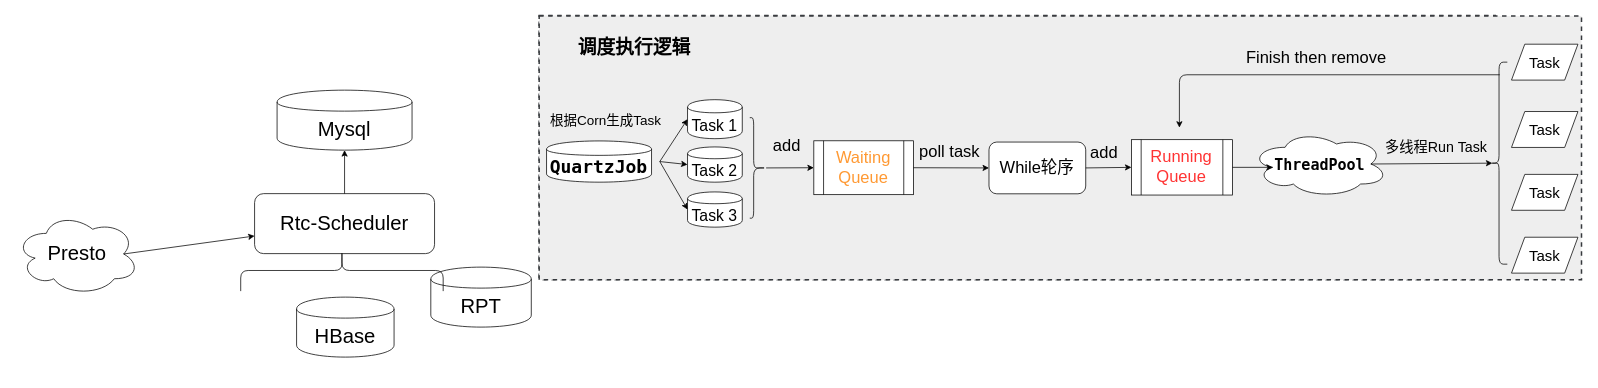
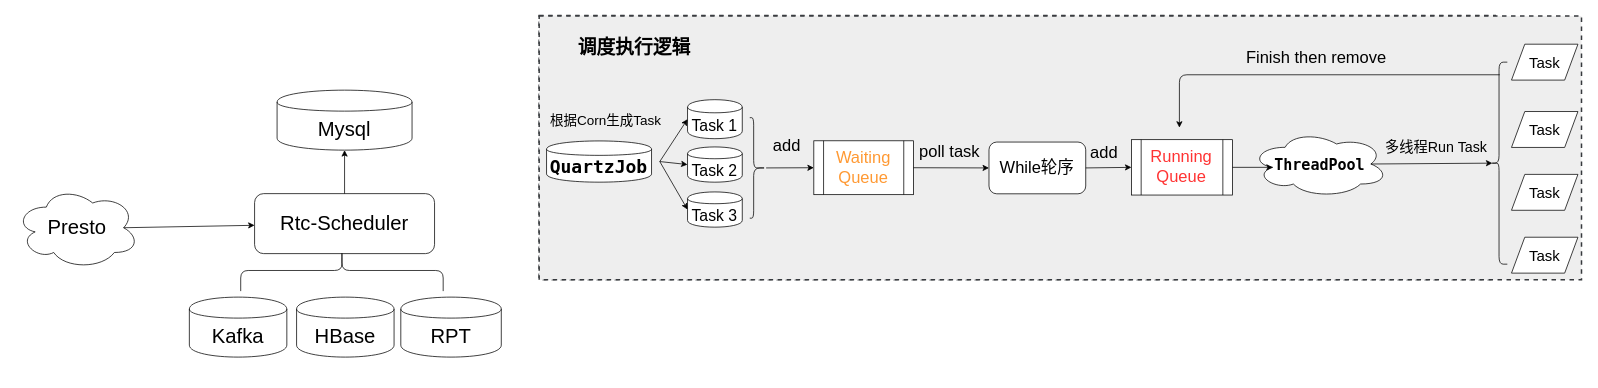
  <mxCell id="0" />
  <mxCell id="1" parent="0" />
  <mxCell id="2" value="&lt;font style=&quot;font-size: 27px&quot;&gt;Rtc-&lt;span style=&quot;font-family: &amp;#34;microsoft yahei&amp;#34; , &amp;#34;arial&amp;#34; , &amp;#34;helvetica&amp;#34; , sans-serif ; text-align: left ; background-color: rgb(255 , 255 , 255)&quot;&gt;Scheduler&lt;/span&gt;&lt;/font&gt;" style="rounded=1;whiteSpace=wrap;html=1;" vertex="1" parent="1"><mxGeometry x="339" y="257.5" width="240" height="80" as="geometry" /></mxCell>
  <mxCell id="3" value="&lt;font style=&quot;font-size: 27px&quot;&gt;Mysql&lt;/font&gt;" style="shape=cylinder;whiteSpace=wrap;html=1;boundedLbl=1;backgroundOutline=1;" vertex="1" parent="1"><mxGeometry x="369" y="119.5" width="180" height="80" as="geometry" /></mxCell>
- <mxCell id="4" value="&lt;font style=&quot;font-size: 27px&quot;&gt;Presto&lt;/font&gt;" style="ellipse;shape=cloud;whiteSpace=wrap;html=1;" vertex="1" parent="1"><mxGeometry x="20" y="283" width="165" height="110" as="geometry" /></mxCell>
+ <mxCell id="4" value="&lt;font style=&quot;font-size: 27px&quot;&gt;Presto&lt;/font&gt;" style="ellipse;shape=cloud;whiteSpace=wrap;html=1;" vertex="1" parent="1"><mxGeometry x="20" y="248" width="165" height="110" as="geometry" /></mxCell>
+ <mxCell id="5" value="&lt;font style=&quot;font-size: 27px&quot;&gt;Kafka&lt;/font&gt;" style="shape=cylinder;whiteSpace=wrap;html=1;boundedLbl=1;backgroundOutline=1;" vertex="1" parent="1"><mxGeometry x="252" y="395.5" width="130" height="80" as="geometry" /></mxCell>
  <mxCell id="6" value="&lt;font style=&quot;font-size: 27px&quot;&gt;HBase&lt;/font&gt;" style="shape=cylinder;whiteSpace=wrap;html=1;boundedLbl=1;backgroundOutline=1;" vertex="1" parent="1"><mxGeometry x="395" y="395.5" width="130" height="80" as="geometry" /></mxCell>
- <mxCell id="7" value="&lt;font style=&quot;font-size: 27px&quot;&gt;RPT&lt;/font&gt;" style="shape=cylinder;whiteSpace=wrap;html=1;boundedLbl=1;backgroundOutline=1;" vertex="1" parent="1"><mxGeometry x="574" y="355.5" width="134" height="80" as="geometry" /></mxCell>
+ <mxCell id="7" value="&lt;font style=&quot;font-size: 27px&quot;&gt;RPT&lt;/font&gt;" style="shape=cylinder;whiteSpace=wrap;html=1;boundedLbl=1;backgroundOutline=1;" vertex="1" parent="1"><mxGeometry x="534" y="395.5" width="134" height="80" as="geometry" /></mxCell>
  <mxCell id="8" value="" style="group" vertex="1" connectable="0" parent="1"><mxGeometry x="718.5" y="20" width="1390" height="352.5" as="geometry" /></mxCell>
  <mxCell id="9" value="" style="rounded=0;whiteSpace=wrap;html=1;strokeWidth=2;fillColor=#eeeeee;dashed=1;strokeColor=#36393d;" vertex="1" parent="8"><mxGeometry width="1275" height="352" as="geometry" /></mxCell>
  <mxCell id="10" value="&lt;font style=&quot;font-size: 25px&quot;&gt;&lt;b&gt;调度执行逻辑&lt;/b&gt;&lt;/font&gt;" style="text;html=1;strokeColor=none;fillColor=none;align=center;verticalAlign=middle;whiteSpace=wrap;rounded=0;dashed=1;" vertex="1" parent="8"><mxGeometry x="31.017" y="29.932" width="190.53" height="23.946" as="geometry" /></mxCell>
  <mxCell id="11" value="&lt;font style=&quot;font-size: 22px&quot;&gt;Waiting Queue&lt;/font&gt;" style="shape=process;whiteSpace=wrap;html=1;backgroundOutline=1;" vertex="1" parent="8"><mxGeometry x="365.259" y="166.548" width="132.928" height="71.837" as="geometry" /></mxCell>
  <mxCell id="12" value="&lt;font style=&quot;font-size: 14px&quot;&gt;While轮序&lt;/font&gt;" style="rounded=1;whiteSpace=wrap;html=1;" vertex="1" parent="8"><mxGeometry x="575.862" y="166.728" width="129" height="69" as="geometry" /></mxCell>
  <mxCell id="13" value="" style="endArrow=classic;html=1;exitX=1;exitY=0.5;exitDx=0;exitDy=0;entryX=0;entryY=0.5;entryDx=0;entryDy=0;" edge="1" parent="8" source="11" target="12"><mxGeometry width="50" height="50" relative="1" as="geometry"><mxPoint x="441.139" y="131.102" as="sourcePoint" /><mxPoint x="496.525" y="71.238" as="targetPoint" /></mxGeometry></mxCell>
  <mxCell id="14" value="Running Queue" style="shape=process;whiteSpace=wrap;html=1;backgroundOutline=1;" vertex="1" parent="8"><mxGeometry x="738.304" y="155.048" width="132.928" height="71.837" as="geometry" /></mxCell>
  <mxCell id="15" value="&lt;font style=&quot;font-size: 14px&quot;&gt;poll task&lt;/font&gt;" style="text;html=1;strokeColor=none;fillColor=none;align=center;verticalAlign=middle;whiteSpace=wrap;rounded=0;" vertex="1" parent="8"><mxGeometry x="498.187" y="160.435" width="77.541" height="23.946" as="geometry" /></mxCell>
  <mxCell id="16" value="" style="endArrow=classic;html=1;exitX=1;exitY=0.5;exitDx=0;exitDy=0;entryX=0;entryY=0.5;entryDx=0;entryDy=0;" edge="1" parent="8" source="12" target="14"><mxGeometry width="50" height="50" relative="1" as="geometry"><mxPoint x="693.994" y="131.102" as="sourcePoint" /><mxPoint x="749.381" y="71.238" as="targetPoint" /></mxGeometry></mxCell>
  <mxCell id="17" value="&lt;span style=&quot;font-size: 14px&quot;&gt;add&lt;/span&gt;" style="text;html=1;strokeColor=none;fillColor=none;align=center;verticalAlign=middle;whiteSpace=wrap;rounded=0;" vertex="1" parent="8"><mxGeometry x="662.424" y="160.435" width="77.541" height="23.946" as="geometry" /></mxCell>
  <mxCell id="18" value="&lt;pre&gt;&lt;b&gt;&lt;font&gt;ThreadPool&lt;/font&gt;&lt;/b&gt;&lt;/pre&gt;" style="ellipse;shape=cloud;whiteSpace=wrap;html=1;" vertex="1" parent="8"><mxGeometry x="896.709" y="143.075" width="132.928" height="95.782" as="geometry" /></mxCell>
  <mxCell id="19" value="" style="endArrow=classic;html=1;exitX=1;exitY=0.5;exitDx=0;exitDy=0;" edge="1" parent="8" source="14"><mxGeometry width="50" height="50" relative="1" as="geometry"><mxPoint x="882.309" y="131.102" as="sourcePoint" /><mxPoint x="904.464" y="190.966" as="targetPoint" /></mxGeometry></mxCell>
  <mxCell id="20" value="Task" style="shape=parallelogram;perimeter=parallelogramPerimeter;whiteSpace=wrap;html=1;" vertex="1" parent="8"><mxGeometry x="1295.642" y="37.728" width="88.619" height="47.891" as="geometry" /></mxCell>
  <mxCell id="21" value="Task" style="shape=parallelogram;perimeter=parallelogramPerimeter;whiteSpace=wrap;html=1;" vertex="1" parent="8"><mxGeometry x="1295.642" y="127.524" width="88.619" height="47.891" as="geometry" /></mxCell>
  <mxCell id="22" value="Task" style="shape=parallelogram;perimeter=parallelogramPerimeter;whiteSpace=wrap;html=1;" vertex="1" parent="8"><mxGeometry x="1295.642" y="211.333" width="88.619" height="47.891" as="geometry" /></mxCell>
  <mxCell id="23" value="Task" style="shape=parallelogram;perimeter=parallelogramPerimeter;whiteSpace=wrap;html=1;" vertex="1" parent="8"><mxGeometry x="1295.642" y="295.143" width="88.619" height="47.891" as="geometry" /></mxCell>
  <mxCell id="24" value="" style="shape=curlyBracket;whiteSpace=wrap;html=1;rounded=1;strokeWidth=1;" vertex="1" parent="8"><mxGeometry x="1267.949" y="61.673" width="22.155" height="269.388" as="geometry" /></mxCell>
  <mxCell id="25" value="" style="edgeStyle=orthogonalEdgeStyle;rounded=0;orthogonalLoop=1;jettySize=auto;html=1;" edge="1" parent="8"><mxGeometry relative="1" as="geometry"><mxPoint x="1026.314" y="189.769" as="sourcePoint" /><mxPoint x="1137.087" y="189.769" as="targetPoint" /></mxGeometry></mxCell>
  <mxCell id="26" value="&lt;span style=&quot;font-size: 14px&quot;&gt;多线程Run Task&lt;/span&gt;" style="text;html=1;strokeColor=none;fillColor=none;align=center;verticalAlign=middle;whiteSpace=wrap;rounded=0;" vertex="1" parent="8"><mxGeometry x="1013.021" y="152.653" width="144.005" height="23.946" as="geometry" /></mxCell>
  <mxCell id="27" value="" style="edgeStyle=segmentEdgeStyle;endArrow=classic;html=1;" edge="1" parent="8"><mxGeometry width="50" height="50" relative="1" as="geometry"><mxPoint x="1149.826" y="79.619" as="sourcePoint" /><mxPoint x="804.768" y="149.061" as="targetPoint" /></mxGeometry></mxCell>
  <mxCell id="28" value="&lt;span style=&quot;font-size: 14px&quot;&gt;Finish then remove&lt;/span&gt;" style="text;html=1;strokeColor=none;fillColor=none;align=center;verticalAlign=middle;whiteSpace=wrap;rounded=0;" vertex="1" parent="8"><mxGeometry x="876.77" y="53.279" width="144.005" height="23.946" as="geometry" /></mxCell>
  <mxCell id="29" value="&lt;pre&gt;&lt;font size=&quot;1&quot;&gt;&lt;b style=&quot;font-size: 24px&quot;&gt;QuartzJob&lt;/b&gt;&lt;/font&gt;&lt;/pre&gt;" style="shape=cylinder;whiteSpace=wrap;html=1;boundedLbl=1;backgroundOutline=1;strokeWidth=1;" vertex="1" parent="8"><mxGeometry x="8.862" y="166.728" width="140" height="55" as="geometry" /></mxCell>
  <mxCell id="30" value="&lt;font style=&quot;font-size: 21px&quot;&gt;Task 1&lt;/font&gt;" style="shape=cylinder;whiteSpace=wrap;html=1;boundedLbl=1;backgroundOutline=1;strokeWidth=1;" vertex="1" parent="8"><mxGeometry x="196.862" y="111.728" width="73" height="52" as="geometry" /></mxCell>
  <mxCell id="31" value="&lt;span style=&quot;font-size: 21px&quot;&gt;Task 2&lt;/span&gt;" style="shape=cylinder;whiteSpace=wrap;html=1;boundedLbl=1;backgroundOutline=1;strokeWidth=1;" vertex="1" parent="8"><mxGeometry x="196.862" y="174.728" width="73" height="47" as="geometry" /></mxCell>
  <mxCell id="32" value="&lt;span style=&quot;font-size: 21px&quot;&gt;Task 3&lt;/span&gt;" style="shape=cylinder;whiteSpace=wrap;html=1;boundedLbl=1;backgroundOutline=1;strokeWidth=1;" vertex="1" parent="8"><mxGeometry x="196.862" y="234.728" width="73" height="47" as="geometry" /></mxCell>
  <mxCell id="33" value="" style="endArrow=classic;html=1;exitX=1;exitY=0.5;exitDx=0;exitDy=0;entryX=0;entryY=0.5;entryDx=0;entryDy=0;" edge="1" parent="8" target="30"><mxGeometry width="50" height="50" relative="1" as="geometry"><mxPoint x="159.862" y="194.228" as="sourcePoint" /><mxPoint x="174.944" y="137.088" as="targetPoint" /></mxGeometry></mxCell>
  <mxCell id="34" value="" style="endArrow=classic;html=1;exitX=1;exitY=0.5;exitDx=0;exitDy=0;entryX=0;entryY=0.5;entryDx=0;entryDy=0;" edge="1" parent="8" target="31"><mxGeometry width="50" height="50" relative="1" as="geometry"><mxPoint x="159.862" y="194.228" as="sourcePoint" /><mxPoint x="219.412" y="160.35" as="targetPoint" /></mxGeometry></mxCell>
  <mxCell id="35" value="" style="endArrow=classic;html=1;exitX=1;exitY=0.5;exitDx=0;exitDy=0;entryX=0;entryY=0.5;entryDx=0;entryDy=0;" edge="1" parent="8" target="32"><mxGeometry width="50" height="50" relative="1" as="geometry"><mxPoint x="159.862" y="194.228" as="sourcePoint" /><mxPoint x="219.254" y="201.741" as="targetPoint" /></mxGeometry></mxCell>
  <mxCell id="36" value="&lt;font style=&quot;font-size: 18px&quot;&gt;根据Corn生成Task&lt;/font&gt;" style="text;html=1;strokeColor=none;fillColor=none;align=center;verticalAlign=middle;whiteSpace=wrap;rounded=0;" vertex="1" parent="8"><mxGeometry x="8.862" y="128.728" width="159" height="24" as="geometry" /></mxCell>
  <mxCell id="37" value="" style="shape=curlyBracket;whiteSpace=wrap;html=1;rounded=1;strokeWidth=1;size=0.764;rotation=180;" vertex="1" parent="8"><mxGeometry x="279.862" y="135.728" width="22" height="134" as="geometry" /></mxCell>
  <mxCell id="38" value="" style="endArrow=classic;html=1;exitX=0.1;exitY=0.5;exitDx=0;exitDy=0;exitPerimeter=0;entryX=0;entryY=0.5;entryDx=0;entryDy=0;" edge="1" parent="8" target="11"><mxGeometry width="50" height="50" relative="1" as="geometry"><mxPoint x="301.662" y="202.728" as="sourcePoint" /><mxPoint x="365.259" y="274.776" as="targetPoint" /></mxGeometry></mxCell>
  <mxCell id="39" value="&lt;font style=&quot;font-size: 22px&quot;&gt;add&lt;/font&gt;" style="text;html=1;strokeColor=none;fillColor=none;align=center;verticalAlign=middle;whiteSpace=wrap;rounded=0;" vertex="1" parent="8"><mxGeometry x="307.657" y="161.034" width="44.309" height="23.946" as="geometry" /></mxCell>
  <mxCell id="40" value="" style="rounded=0;whiteSpace=wrap;html=1;strokeWidth=2;fillColor=#eeeeee;dashed=1;strokeColor=#36393d;" vertex="1" parent="8"><mxGeometry y="0.5" width="1390" height="352" as="geometry" /></mxCell>
  <mxCell id="41" value="" style="group" vertex="1" connectable="0" parent="8"><mxGeometry x="9.862" y="32.228" width="1253.399" height="305.306" as="geometry" /></mxCell>
  <mxCell id="42" value="&lt;font style=&quot;font-size: 22px&quot; color=&quot;#ff9933&quot;&gt;Waiting Queue&lt;/font&gt;" style="shape=process;whiteSpace=wrap;html=1;backgroundOutline=1;" vertex="1" parent="41"><mxGeometry x="356.397" y="134.82" width="132.928" height="71.837" as="geometry" /></mxCell>
  <mxCell id="43" value="&lt;font style=&quot;font-size: 22px&quot;&gt;While轮序&lt;/font&gt;" style="rounded=1;whiteSpace=wrap;html=1;" vertex="1" parent="41"><mxGeometry x="590" y="136.5" width="129" height="69" as="geometry" /></mxCell>
  <mxCell id="44" value="" style="endArrow=classic;html=1;exitX=1;exitY=0.5;exitDx=0;exitDy=0;entryX=0;entryY=0.5;entryDx=0;entryDy=0;" edge="1" parent="41" source="42" target="43"><mxGeometry width="50" height="50" relative="1" as="geometry"><mxPoint x="432.277" y="99.374" as="sourcePoint" /><mxPoint x="487.663" y="39.51" as="targetPoint" /></mxGeometry></mxCell>
  <mxCell id="45" value="&lt;font style=&quot;font-size: 22px&quot;&gt;poll task&lt;/font&gt;" style="text;html=1;strokeColor=none;fillColor=none;align=center;verticalAlign=middle;whiteSpace=wrap;rounded=0;" vertex="1" parent="41"><mxGeometry x="486" y="138" width="104" height="24" as="geometry" /></mxCell>
  <mxCell id="46" value="" style="endArrow=classic;html=1;exitX=1;exitY=0.5;exitDx=0;exitDy=0;" edge="1" parent="41" source="67"><mxGeometry width="50" height="50" relative="1" as="geometry"><mxPoint x="873.447" y="99.374" as="sourcePoint" /><mxPoint x="895.602" y="159.238" as="targetPoint" /></mxGeometry></mxCell>
  <mxCell id="47" value="&lt;font style=&quot;font-size: 20px&quot;&gt;Task&lt;/font&gt;" style="shape=parallelogram;perimeter=parallelogramPerimeter;whiteSpace=wrap;html=1;" vertex="1" parent="41"><mxGeometry x="1286.781" y="6" width="88.619" height="47.891" as="geometry" /></mxCell>
  <mxCell id="48" value="&lt;font style=&quot;font-size: 20px&quot;&gt;Task&lt;/font&gt;" style="shape=parallelogram;perimeter=parallelogramPerimeter;whiteSpace=wrap;html=1;" vertex="1" parent="41"><mxGeometry x="1286.781" y="95.796" width="88.619" height="47.891" as="geometry" /></mxCell>
  <mxCell id="49" value="&lt;font style=&quot;font-size: 20px&quot;&gt;Task&lt;/font&gt;" style="shape=parallelogram;perimeter=parallelogramPerimeter;whiteSpace=wrap;html=1;" vertex="1" parent="41"><mxGeometry x="1286.781" y="179.605" width="88.619" height="47.891" as="geometry" /></mxCell>
  <mxCell id="50" value="&lt;font style=&quot;font-size: 20px&quot;&gt;Task&lt;/font&gt;" style="shape=parallelogram;perimeter=parallelogramPerimeter;whiteSpace=wrap;html=1;" vertex="1" parent="41"><mxGeometry x="1286.781" y="263.415" width="88.619" height="47.891" as="geometry" /></mxCell>
  <mxCell id="51" value="" style="shape=curlyBracket;whiteSpace=wrap;html=1;rounded=1;strokeWidth=1;" vertex="1" parent="41"><mxGeometry x="1259.087" y="29.946" width="22.155" height="269.388" as="geometry" /></mxCell>
  <mxCell id="52" value="" style="edgeStyle=segmentEdgeStyle;endArrow=classic;html=1;" edge="1" parent="41"><mxGeometry width="50" height="50" relative="1" as="geometry"><mxPoint x="1271.138" y="46.772" as="sourcePoint" /><mxPoint x="843.906" y="117.333" as="targetPoint" /></mxGeometry></mxCell>
  <mxCell id="53" value="&lt;font style=&quot;font-size: 22px&quot;&gt;Finish then remove&lt;/font&gt;" style="text;html=1;strokeColor=none;fillColor=none;align=center;verticalAlign=middle;whiteSpace=wrap;rounded=0;" vertex="1" parent="41"><mxGeometry x="911" y="13" width="232" height="24" as="geometry" /></mxCell>
  <mxCell id="54" value="&lt;pre&gt;&lt;font size=&quot;1&quot;&gt;&lt;b style=&quot;font-size: 24px&quot;&gt;QuartzJob&lt;/b&gt;&lt;/font&gt;&lt;/pre&gt;" style="shape=cylinder;whiteSpace=wrap;html=1;boundedLbl=1;backgroundOutline=1;strokeWidth=1;" vertex="1" parent="41"><mxGeometry y="135" width="140" height="55" as="geometry" /></mxCell>
  <mxCell id="55" value="&lt;font style=&quot;font-size: 21px&quot;&gt;Task 1&lt;/font&gt;" style="shape=cylinder;whiteSpace=wrap;html=1;boundedLbl=1;backgroundOutline=1;strokeWidth=1;" vertex="1" parent="41"><mxGeometry x="188" y="80" width="73" height="52" as="geometry" /></mxCell>
  <mxCell id="56" value="&lt;span style=&quot;font-size: 21px&quot;&gt;Task 2&lt;/span&gt;" style="shape=cylinder;whiteSpace=wrap;html=1;boundedLbl=1;backgroundOutline=1;strokeWidth=1;" vertex="1" parent="41"><mxGeometry x="188" y="143" width="73" height="47" as="geometry" /></mxCell>
  <mxCell id="57" value="&lt;span style=&quot;font-size: 21px&quot;&gt;Task 3&lt;/span&gt;" style="shape=cylinder;whiteSpace=wrap;html=1;boundedLbl=1;backgroundOutline=1;strokeWidth=1;" vertex="1" parent="41"><mxGeometry x="188" y="203" width="73" height="47" as="geometry" /></mxCell>
  <mxCell id="58" value="" style="endArrow=classic;html=1;exitX=1;exitY=0.5;exitDx=0;exitDy=0;entryX=0;entryY=0.5;entryDx=0;entryDy=0;" edge="1" parent="41" target="55"><mxGeometry width="50" height="50" relative="1" as="geometry"><mxPoint x="151" y="162.5" as="sourcePoint" /><mxPoint x="166.083" y="105.361" as="targetPoint" /></mxGeometry></mxCell>
  <mxCell id="59" value="" style="endArrow=classic;html=1;exitX=1;exitY=0.5;exitDx=0;exitDy=0;entryX=0;entryY=0.5;entryDx=0;entryDy=0;" edge="1" parent="41" target="56"><mxGeometry width="50" height="50" relative="1" as="geometry"><mxPoint x="151" y="162.5" as="sourcePoint" /><mxPoint x="210.55" y="128.622" as="targetPoint" /></mxGeometry></mxCell>
  <mxCell id="60" value="" style="endArrow=classic;html=1;exitX=1;exitY=0.5;exitDx=0;exitDy=0;entryX=0;entryY=0.5;entryDx=0;entryDy=0;" edge="1" parent="41" target="57"><mxGeometry width="50" height="50" relative="1" as="geometry"><mxPoint x="151" y="162.5" as="sourcePoint" /><mxPoint x="210.392" y="170.014" as="targetPoint" /></mxGeometry></mxCell>
  <mxCell id="61" value="&lt;font style=&quot;font-size: 18px&quot;&gt;根据Corn生成Task&lt;/font&gt;" style="text;html=1;strokeColor=none;fillColor=none;align=center;verticalAlign=middle;whiteSpace=wrap;rounded=0;" vertex="1" parent="41"><mxGeometry y="97" width="159" height="24" as="geometry" /></mxCell>
  <mxCell id="62" value="" style="shape=curlyBracket;whiteSpace=wrap;html=1;rounded=1;strokeWidth=1;size=0.764;rotation=180;" vertex="1" parent="41"><mxGeometry x="271" y="104" width="22" height="134" as="geometry" /></mxCell>
  <mxCell id="63" value="" style="endArrow=classic;html=1;exitX=0.1;exitY=0.5;exitDx=0;exitDy=0;exitPerimeter=0;entryX=0;entryY=0.5;entryDx=0;entryDy=0;" edge="1" parent="41" target="42"><mxGeometry width="50" height="50" relative="1" as="geometry"><mxPoint x="292.8" y="171.0" as="sourcePoint" /><mxPoint x="356.397" y="243.048" as="targetPoint" /></mxGeometry></mxCell>
  <mxCell id="64" value="&lt;font style=&quot;font-size: 22px&quot;&gt;add&lt;/font&gt;" style="text;html=1;strokeColor=none;fillColor=none;align=center;verticalAlign=middle;whiteSpace=wrap;rounded=0;" vertex="1" parent="41"><mxGeometry x="298.795" y="129.306" width="44.309" height="23.946" as="geometry" /></mxCell>
  <mxCell id="65" value="&lt;font style=&quot;font-size: 25px&quot;&gt;&lt;b&gt;调度执行逻辑&lt;/b&gt;&lt;/font&gt;" style="text;html=1;strokeColor=none;fillColor=none;align=center;verticalAlign=middle;whiteSpace=wrap;rounded=0;dashed=1;" vertex="1" parent="8"><mxGeometry x="31.017" y="30.432" width="190.53" height="23.946" as="geometry" /></mxCell>
  <mxCell id="66" value="&lt;pre&gt;&lt;b&gt;&lt;font style=&quot;font-size: 20px&quot;&gt;ThreadPool&lt;/font&gt;&lt;/b&gt;&lt;/pre&gt;" style="ellipse;shape=cloud;whiteSpace=wrap;html=1;" vertex="1" parent="8"><mxGeometry x="949" y="153.5" width="183" height="89" as="geometry" /></mxCell>
  <mxCell id="67" value="&lt;font style=&quot;font-size: 22px&quot; color=&quot;#ff3333&quot;&gt;Running Queue&lt;/font&gt;" style="shape=process;whiteSpace=wrap;html=1;backgroundOutline=1;" vertex="1" parent="8"><mxGeometry x="789.804" y="165.548" width="134.928" height="73.837" as="geometry" /></mxCell>
  <mxCell id="68" value="" style="endArrow=classic;html=1;exitX=1;exitY=0.5;exitDx=0;exitDy=0;entryX=0;entryY=0.5;entryDx=0;entryDy=0;" edge="1" parent="8" source="43" target="67"><mxGeometry width="50" height="50" relative="1" as="geometry"><mxPoint x="693.994" y="131.602" as="sourcePoint" /><mxPoint x="749.381" y="71.738" as="targetPoint" /></mxGeometry></mxCell>
  <mxCell id="69" value="&lt;font style=&quot;font-size: 22px&quot;&gt;add&lt;/font&gt;" style="text;html=1;strokeColor=none;fillColor=none;align=center;verticalAlign=middle;whiteSpace=wrap;rounded=0;" vertex="1" parent="8"><mxGeometry x="714.924" y="171.935" width="77.541" height="23.946" as="geometry" /></mxCell>
  <mxCell id="70" value="&lt;font style=&quot;font-size: 19px&quot;&gt;多线程Run Task&lt;/font&gt;" style="text;html=1;strokeColor=none;fillColor=none;align=center;verticalAlign=middle;whiteSpace=wrap;rounded=0;" vertex="1" parent="8"><mxGeometry x="1124.021" y="163.653" width="144.005" height="23.946" as="geometry" /></mxCell>
  <mxCell id="71" value="" style="endArrow=classic;html=1;exitX=1;exitY=0.5;exitDx=0;exitDy=0;entryX=0.16;entryY=0.55;entryDx=0;entryDy=0;entryPerimeter=0;" edge="1" parent="8" source="67" target="66"><mxGeometry width="50" height="50" relative="1" as="geometry"><mxPoint x="931.362" y="238.728" as="sourcePoint" /><mxPoint x="1006.304" y="237.966" as="targetPoint" /></mxGeometry></mxCell>
  <mxCell id="72" value="" style="endArrow=classic;html=1;exitX=0.875;exitY=0.5;exitDx=0;exitDy=0;exitPerimeter=0;entryX=0.1;entryY=0.5;entryDx=0;entryDy=0;entryPerimeter=0;" edge="1" parent="8" source="66" target="51"><mxGeometry width="50" height="50" relative="1" as="geometry"><mxPoint x="1110" y="291" as="sourcePoint" /><mxPoint x="1160" y="241" as="targetPoint" /></mxGeometry></mxCell>
  <mxCell id="73" value="" style="endArrow=classic;html=1;exitX=0.5;exitY=0;exitDx=0;exitDy=0;entryX=0.5;entryY=1;entryDx=0;entryDy=0;" edge="1" parent="1" source="2" target="3"><mxGeometry width="50" height="50" relative="1" as="geometry"><mxPoint x="280" y="240" as="sourcePoint" /><mxPoint x="330" y="190" as="targetPoint" /></mxGeometry></mxCell>
  <mxCell id="74" value="" style="endArrow=classic;html=1;exitX=0.875;exitY=0.5;exitDx=0;exitDy=0;exitPerimeter=0;" edge="1" parent="1" source="4" target="2"><mxGeometry width="50" height="50" relative="1" as="geometry"><mxPoint x="240" y="280" as="sourcePoint" /><mxPoint x="290" y="230" as="targetPoint" /></mxGeometry></mxCell>
  <mxCell id="75" value="" style="shape=curlyBracket;whiteSpace=wrap;html=1;rounded=1;rotation=90;" vertex="1" parent="1"><mxGeometry x="428" y="225" width="55" height="270" as="geometry" /></mxCell>
